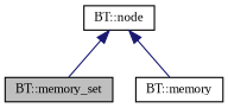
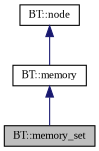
  digraph {
    fontname="Liberation Serif"
    node [color=black fillcolor=white fontname="Liberation Serif" fontsize=10 shape=record style=filled]
    edge [color=midnightblue dir=back fontname="Liberation Serif" fontsize=10 labelfontname=Helvetica labelfontsize=10 style=solid]
    n1 [fillcolor=grey75 fontcolor=black height=0.2 label="BT::memory_set" width=0.4]
    n2 [height=0.2 label="BT::memory" width=0.4]
    n3 [height=0.2 label="BT::node" width=0.4]
-   n3 -> n1
+   n2 -> n1
    n3 -> n2
  }
